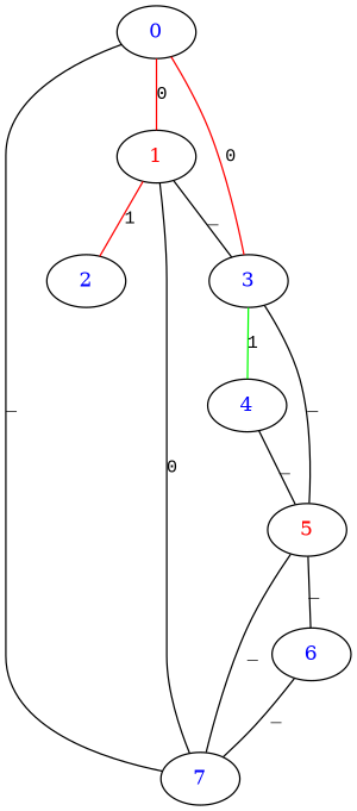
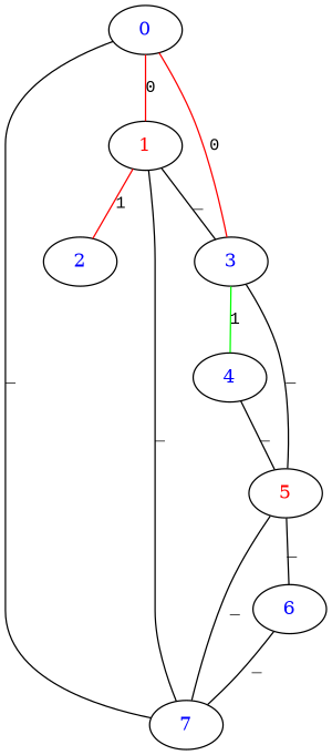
  graph {
    node [fontcolor="#0000FFFF"]
    edge [fontname="Courier New" fontsize=12]
    n1 [label=4]
    n2 [fontcolor="#FF0000FF" label=5]
    n3 [label=7]
    n4 [label=6]
    n5 [fontcolor="#FF0000FF" label=1]
    n6 [label=3]
    n7 [label=2]
    n8 [label=0]
    n1 -- n2 [label=_]
    n2 -- n3 [label=_]
    n2 -- n4 [label=_]
    n4 -- n3 [label=_]
-   n5 -- n3 [label=0]
+   n5 -- n3 [label=_]
    n5 -- n6 [label=_]
    n5 -- n7 [color="#FF0000FF" label=1]
    n6 -- n1 [color="#00FF00FF" label=1]
    n6 -- n2 [label=_]
    n8 -- n3 [label=_]
    n8 -- n5 [color="#FF0000FF" label=0]
    n8 -- n6 [color="#FF0000FF" label=0]
  }
